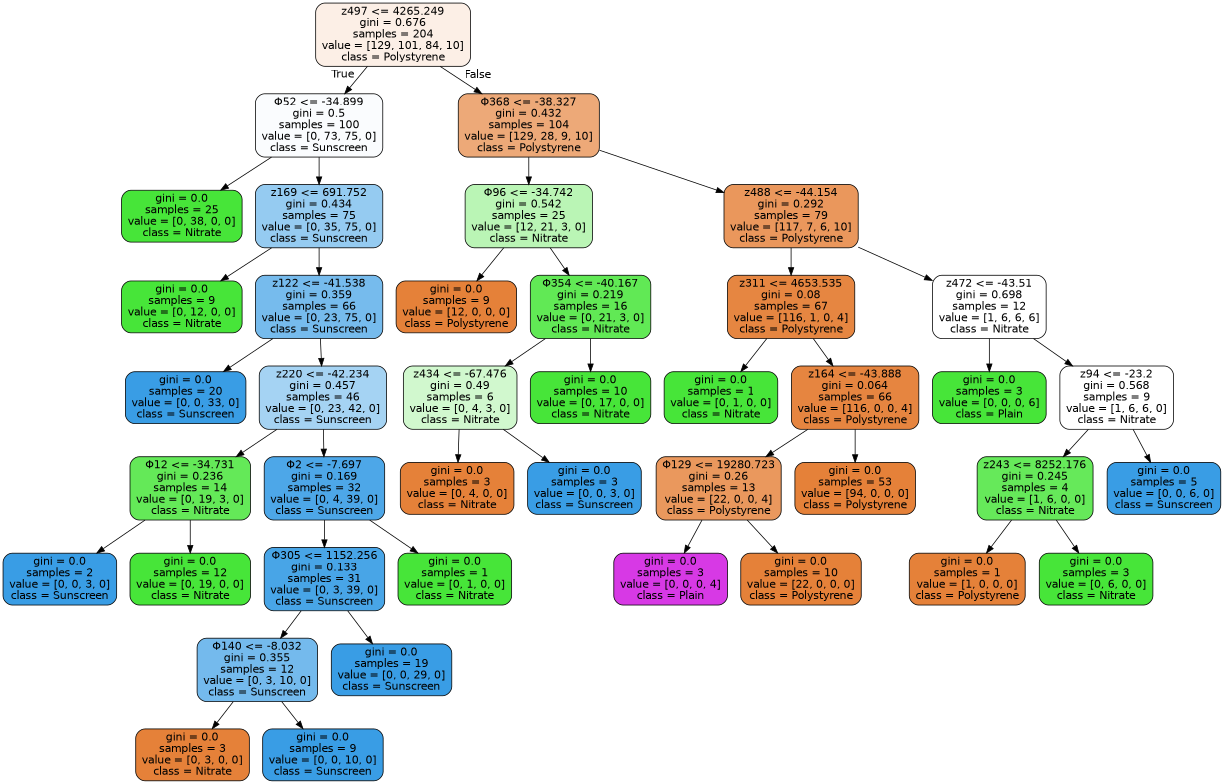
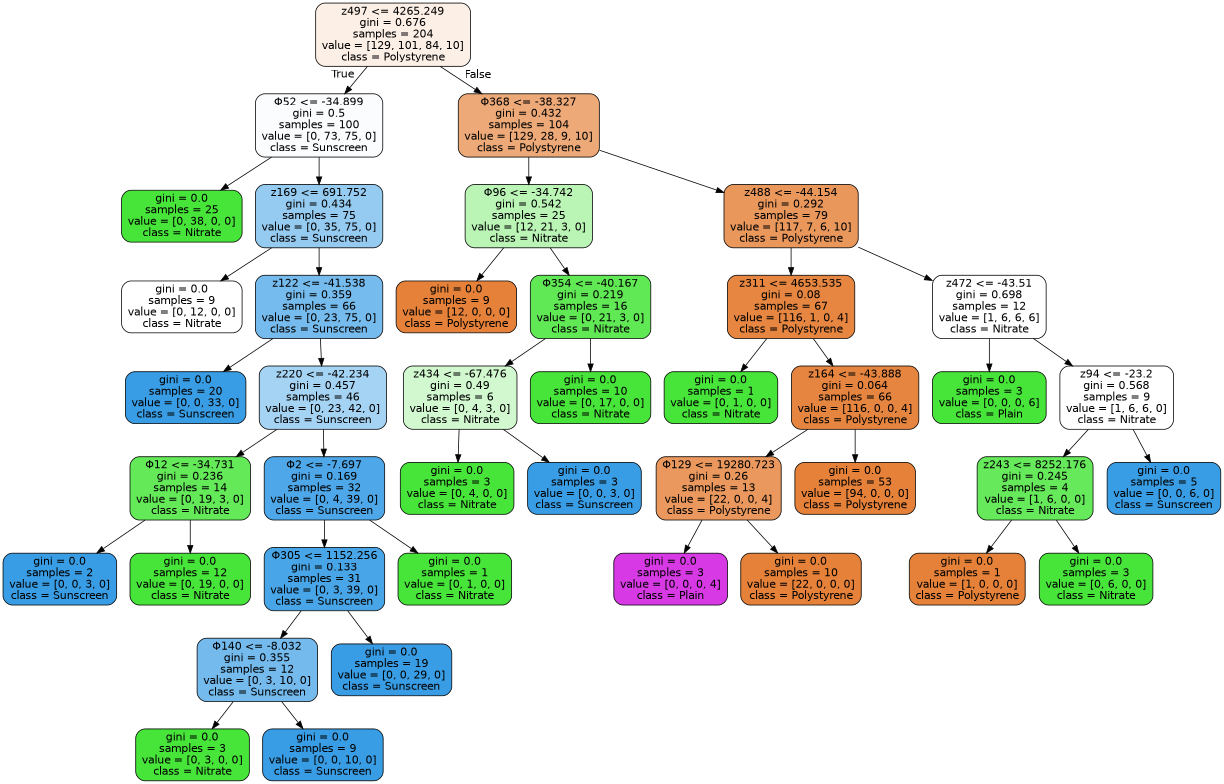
  digraph {
    node [color=black fillcolor="#47e539" fontname=helvetica shape=box style="filled, rounded"]
    edge [fontname=helvetica]
    n1 [fillcolor="#fcefe6" label="z497 <= 4265.249\ngini = 0.676\nsamples = 204\nvalue = [129, 101, 84, 10]\nclass = Polystyrene"]
    n2 [fillcolor="#fafcfe" label="Φ52 <= -34.899\ngini = 0.5\nsamples = 100\nvalue = [0, 73, 75, 0]\nclass = Sunscreen"]
    n3 [fillcolor="#eda978" label="Φ368 <= -38.327\ngini = 0.432\nsamples = 104\nvalue = [129, 28, 9, 10]\nclass = Polystyrene"]
    n4 [label="gini = 0.0\nsamples = 25\nvalue = [0, 38, 0, 0]\nclass = Nitrate"]
    n5 [fillcolor="#95cbf1" label="z169 <= 691.752\ngini = 0.434\nsamples = 75\nvalue = [0, 35, 75, 0]\nclass = Sunscreen"]
    n6 [fillcolor="#baf5b5" label="Φ96 <= -34.742\ngini = 0.542\nsamples = 25\nvalue = [12, 21, 3, 0]\nclass = Nitrate"]
    n7 [fillcolor="#ea975c" label="z488 <= -44.154\ngini = 0.292\nsamples = 79\nvalue = [117, 7, 6, 10]\nclass = Polystyrene"]
-   n8 [label="gini = 0.0\nsamples = 9\nvalue = [0, 12, 0, 0]\nclass = Nitrate"]
+   n8 [fillcolor="#ffffff" label="gini = 0.0\nsamples = 9\nvalue = [0, 12, 0, 0]\nclass = Nitrate"]
    n9 [fillcolor="#76bbed" label="z122 <= -41.538\ngini = 0.359\nsamples = 66\nvalue = [0, 23, 75, 0]\nclass = Sunscreen"]
    n10 [fillcolor="#399de5" label="gini = 0.0\nsamples = 20\nvalue = [0, 0, 33, 0]\nclass = Sunscreen"]
    n11 [fillcolor="#a5d3f3" label="z220 <= -42.234\ngini = 0.457\nsamples = 46\nvalue = [0, 23, 42, 0]\nclass = Sunscreen"]
    n12 [fillcolor="#64e958" label="Φ12 <= -34.731\ngini = 0.236\nsamples = 14\nvalue = [0, 19, 3, 0]\nclass = Nitrate"]
    n13 [fillcolor="#4da7e8" label="Φ2 <= -7.697\ngini = 0.169\nsamples = 32\nvalue = [0, 4, 39, 0]\nclass = Sunscreen"]
    n14 [fillcolor="#399de5" label="gini = 0.0\nsamples = 2\nvalue = [0, 0, 3, 0]\nclass = Sunscreen"]
    n15 [label="gini = 0.0\nsamples = 12\nvalue = [0, 19, 0, 0]\nclass = Nitrate"]
    n16 [fillcolor="#48a5e7" label="Φ305 <= 1152.256\ngini = 0.133\nsamples = 31\nvalue = [0, 3, 39, 0]\nclass = Sunscreen"]
    n17 [label="gini = 0.0\nsamples = 1\nvalue = [0, 1, 0, 0]\nclass = Nitrate"]
    n18 [fillcolor="#74baed" label="Φ140 <= -8.032\ngini = 0.355\nsamples = 12\nvalue = [0, 3, 10, 0]\nclass = Sunscreen"]
    n19 [fillcolor="#399de5" label="gini = 0.0\nsamples = 19\nvalue = [0, 0, 29, 0]\nclass = Sunscreen"]
-   n20 [fillcolor="#e58139" label="gini = 0.0\nsamples = 3\nvalue = [0, 3, 0, 0]\nclass = Nitrate"]
+   n20 [label="gini = 0.0\nsamples = 3\nvalue = [0, 3, 0, 0]\nclass = Nitrate"]
    n21 [fillcolor="#399de5" label="gini = 0.0\nsamples = 9\nvalue = [0, 0, 10, 0]\nclass = Sunscreen"]
    n22 [fillcolor="#e58139" label="gini = 0.0\nsamples = 9\nvalue = [12, 0, 0, 0]\nclass = Polystyrene"]
    n23 [fillcolor="#61e955" label="Φ354 <= -40.167\ngini = 0.219\nsamples = 16\nvalue = [0, 21, 3, 0]\nclass = Nitrate"]
    n24 [fillcolor="#e68641" label="z311 <= 4653.535\ngini = 0.08\nsamples = 67\nvalue = [116, 1, 0, 4]\nclass = Polystyrene"]
    n25 [fillcolor="#ffffff" label="z472 <= -43.51\ngini = 0.698\nsamples = 12\nvalue = [1, 6, 6, 6]\nclass = Nitrate"]
    n26 [fillcolor="#d1f8ce" label="z434 <= -67.476\ngini = 0.49\nsamples = 6\nvalue = [0, 4, 3, 0]\nclass = Nitrate"]
    n27 [label="gini = 0.0\nsamples = 10\nvalue = [0, 17, 0, 0]\nclass = Nitrate"]
-   n28 [fillcolor="#e58139" label="gini = 0.0\nsamples = 3\nvalue = [0, 4, 0, 0]\nclass = Nitrate"]
+   n28 [label="gini = 0.0\nsamples = 3\nvalue = [0, 4, 0, 0]\nclass = Nitrate"]
    n29 [fillcolor="#399de5" label="gini = 0.0\nsamples = 3\nvalue = [0, 0, 3, 0]\nclass = Sunscreen"]
    n30 [label="gini = 0.0\nsamples = 1\nvalue = [0, 1, 0, 0]\nclass = Nitrate"]
    n31 [fillcolor="#e68540" label="z164 <= -43.888\ngini = 0.064\nsamples = 66\nvalue = [116, 0, 0, 4]\nclass = Polystyrene"]
    n32 [label="gini = 0.0\nsamples = 3\nvalue = [0, 0, 0, 6]\nclass = Plain"]
    n33 [fillcolor="#ffffff" label="z94 <= -23.2\ngini = 0.568\nsamples = 9\nvalue = [1, 6, 6, 0]\nclass = Nitrate"]
    n34 [fillcolor="#ea985d" label="Φ129 <= 19280.723\ngini = 0.26\nsamples = 13\nvalue = [22, 0, 0, 4]\nclass = Polystyrene"]
    n35 [fillcolor="#e58139" label="gini = 0.0\nsamples = 53\nvalue = [94, 0, 0, 0]\nclass = Polystyrene"]
    n36 [fillcolor="#d739e5" label="gini = 0.0\nsamples = 3\nvalue = [0, 0, 0, 4]\nclass = Plain"]
    n37 [fillcolor="#e58139" label="gini = 0.0\nsamples = 10\nvalue = [22, 0, 0, 0]\nclass = Polystyrene"]
    n38 [fillcolor="#66e95a" label="z243 <= 8252.176\ngini = 0.245\nsamples = 4\nvalue = [1, 6, 0, 0]\nclass = Nitrate"]
    n39 [fillcolor="#399de5" label="gini = 0.0\nsamples = 5\nvalue = [0, 0, 6, 0]\nclass = Sunscreen"]
    n40 [fillcolor="#e58139" label="gini = 0.0\nsamples = 1\nvalue = [1, 0, 0, 0]\nclass = Polystyrene"]
    n41 [label="gini = 0.0\nsamples = 3\nvalue = [0, 6, 0, 0]\nclass = Nitrate"]
    n1 -> n2 [headlabel=True labelangle=45 labeldistance=2.5]
    n1 -> n3 [headlabel=False labelangle=-45 labeldistance=2.5]
    n2 -> n4
    n2 -> n5
    n3 -> n6
    n3 -> n7
    n5 -> n8
    n5 -> n9
    n6 -> n22
    n6 -> n23
    n7 -> n24
    n7 -> n25
    n9 -> n10
    n9 -> n11
    n11 -> n12
    n11 -> n13
    n12 -> n14
    n12 -> n15
    n13 -> n16
    n13 -> n17
    n16 -> n18
    n16 -> n19
    n18 -> n20
    n18 -> n21
    n23 -> n26
    n23 -> n27
    n24 -> n30
    n24 -> n31
    n25 -> n32
    n25 -> n33
    n26 -> n28
    n26 -> n29
    n31 -> n34
    n31 -> n35
    n33 -> n38
    n33 -> n39
    n34 -> n36
    n34 -> n37
    n38 -> n40
    n38 -> n41
  }
